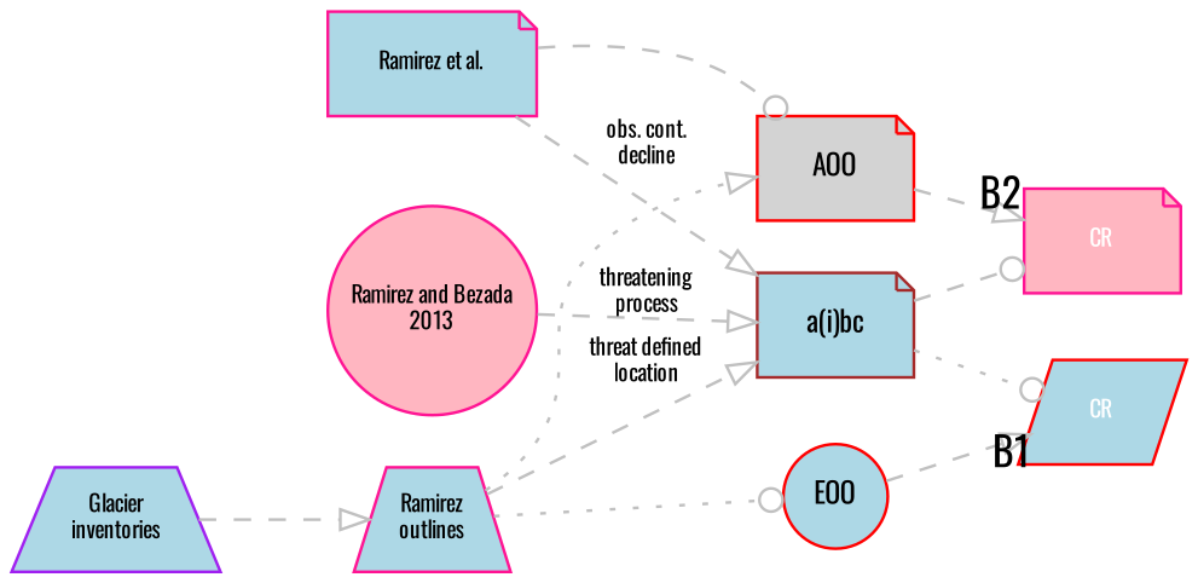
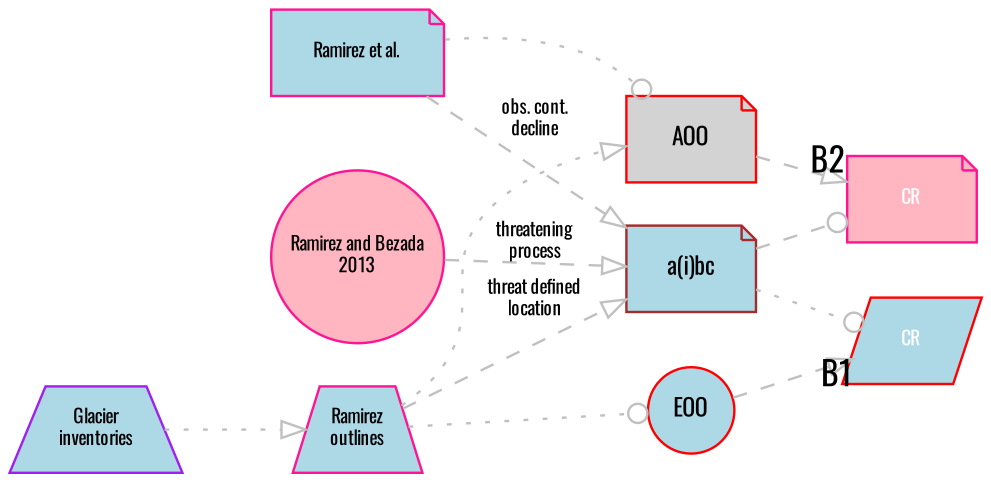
  digraph {
    compound=true
    fontname=Oswald
    newrank=true
    rankdir=LR
    node [color=deeppink fillcolor=lightblue fixedsize=true fontname=Oswald fontsize=8 shape=note style=filled]
    edge [arrowhead=onormal color=grey fontname=Oswald style=dashed]
    n1 [label="Ramirez et al.\n" width=1]
    n2 [fillcolor=lightpink label="Ramirez and Bezada\n2013" shape=circle width=1]
    n3 [color=purple label="Glacier\ninventories" shape=trapezium width=1]
    n4 [color=red fontcolor=white label=CR shape=parallelogram]
    n5 [fillcolor=lightpink fontcolor=white label=CR]
    n6 [label="Ramirez\noutlines" shape=trapezium]
    AOO [color=red fillcolor=lightgrey fontsize=10]
    EOO [color=red fontsize=10 shape=circle]
    n9 [color=brown fontsize=10 label="a(i)bc" fixedsize=""]
    subgraph sub_1 {
      n1
      n2
    }
    subgraph sub_2 {
      n3
    }
    subgraph sub_3 {
      n4
      n5
    }
    subgraph sub_4 {
      n6
    }
    subgraph sub_5 {
      AOO
      EOO
    }
-   n1 -> AOO [arrowhead=odot]
+   n1 -> AOO [arrowhead=odot style=dotted]
    n1 -> n9 [fontsize=8 label="obs. cont.\ndecline"]
    n2 -> n9 [fontsize=8 label="threatening\nprocess"]
-   n3 -> n6
+   n3 -> n6 [style=dotted]
    n6 -> AOO [style=dotted]
    n6 -> EOO [arrowhead=odot style=dotted]
    n6 -> n9 [fontsize=8 label="threat defined\nlocation"]
    AOO -> n5 [headlabel=B2]
    EOO -> n4 [headlabel=B1]
    n9 -> n4 [arrowhead=odot style=dotted]
    n9 -> n5 [arrowhead=odot]
  }
